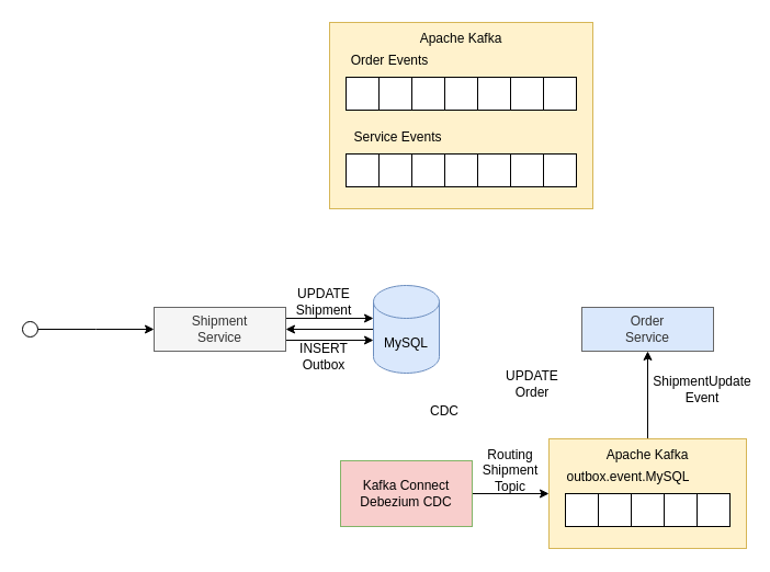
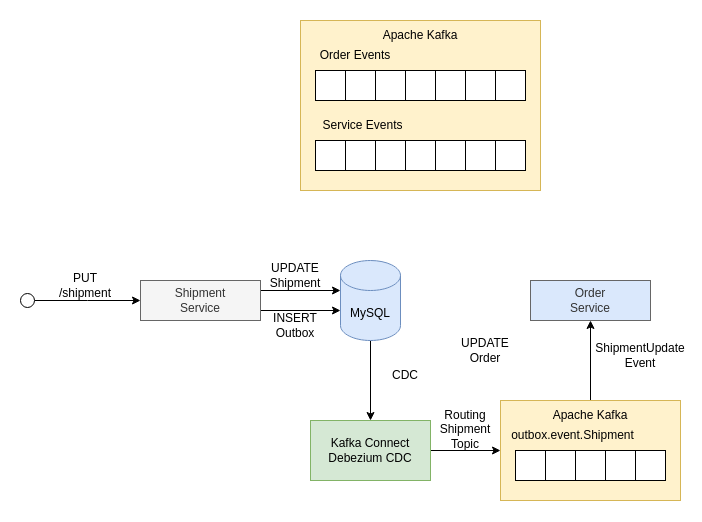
  <mxCell id="0" />
  <mxCell id="1" parent="0" />
  <mxCell id="2" style="edgeStyle=orthogonalEdgeStyle;rounded=0;orthogonalLoop=1;jettySize=auto;html=1;entryX=0;entryY=0.5;entryDx=0;entryDy=0;" parent="1" source="3" edge="1"><mxGeometry relative="1" as="geometry"><mxPoint x="140" y="300" as="targetPoint" /></mxGeometry></mxCell>
  <mxCell id="3" value="" style="ellipse;whiteSpace=wrap;html=1;aspect=fixed;" parent="1" vertex="1"><mxGeometry x="20" y="293" width="14" height="14" as="geometry" /></mxCell>
  <mxCell id="4" style="edgeStyle=orthogonalEdgeStyle;rounded=0;orthogonalLoop=1;jettySize=auto;html=1;exitX=1;exitY=0.25;exitDx=0;exitDy=0;" parent="1" edge="1"><mxGeometry relative="1" as="geometry"><mxPoint x="260" y="290" as="sourcePoint" /><mxPoint x="340" y="290" as="targetPoint" /></mxGeometry></mxCell>
  <mxCell id="5" style="edgeStyle=orthogonalEdgeStyle;rounded=0;orthogonalLoop=1;jettySize=auto;html=1;entryX=0;entryY=0.625;entryDx=0;entryDy=0;entryPerimeter=0;exitX=1;exitY=0.75;exitDx=0;exitDy=0;" parent="1" edge="1"><mxGeometry relative="1" as="geometry"><mxPoint x="260" y="310" as="sourcePoint" /><mxPoint x="340" y="310" as="targetPoint" /></mxGeometry></mxCell>
  <mxCell id="6" value="Shipment&lt;div&gt;Service&lt;/div&gt;" style="rounded=0;whiteSpace=wrap;html=1;fillColor=#f5f5f5;fontColor=#333333;strokeColor=#666666;" parent="1" vertex="1"><mxGeometry x="140" y="280" width="120" height="40" as="geometry" /></mxCell>
- <mxCell id="7" style="edgeStyle=orthogonalEdgeStyle;rounded=0;orthogonalLoop=1;jettySize=auto;html=1;" parent="1" source="8" target="6" edge="1"><mxGeometry relative="1" as="geometry" /></mxCell>
+ <mxCell id="7" style="edgeStyle=orthogonalEdgeStyle;rounded=0;orthogonalLoop=1;jettySize=auto;html=1;entryX=0.5;entryY=0;entryDx=0;entryDy=0;" parent="1" source="8" target="10" edge="1"><mxGeometry relative="1" as="geometry" /></mxCell>
  <mxCell id="8" value="MySQL" style="shape=cylinder3;whiteSpace=wrap;html=1;boundedLbl=1;backgroundOutline=1;size=15;fillColor=#dae8fc;strokeColor=#6c8ebf;" parent="1" vertex="1"><mxGeometry x="340" y="260" width="60" height="80" as="geometry" /></mxCell>
  <mxCell id="9" style="edgeStyle=orthogonalEdgeStyle;rounded=0;orthogonalLoop=1;jettySize=auto;html=1;entryX=0;entryY=0.5;entryDx=0;entryDy=0;" parent="1" source="10" target="34" edge="1"><mxGeometry relative="1" as="geometry" /></mxCell>
- <mxCell id="10" value="Kafka Connect&lt;div&gt;Debezium CDC&lt;/div&gt;" style="rounded=0;whiteSpace=wrap;html=1;fillColor=#f8cecc;strokeColor=#82b366;" parent="1" vertex="1"><mxGeometry x="310" y="420" width="120" height="60" as="geometry" /></mxCell>
+ <mxCell id="10" value="Kafka Connect&lt;div&gt;Debezium CDC&lt;/div&gt;" style="rounded=0;whiteSpace=wrap;html=1;fillColor=#d5e8d4;strokeColor=#82b366;" parent="1" vertex="1"><mxGeometry x="310" y="420" width="120" height="60" as="geometry" /></mxCell>
  <mxCell id="11" value="" style="group;fillColor=#fff2cc;strokeColor=#d6b656;container=0;" parent="1" vertex="1" connectable="0"><mxGeometry x="500" y="400" width="180" height="100" as="geometry" /></mxCell>
  <mxCell id="12" value="" style="group;fillColor=#fff2cc;strokeColor=#d6b656;" parent="1" vertex="1" connectable="0"><mxGeometry x="300" y="20" width="240" height="170" as="geometry" /></mxCell>
  <mxCell id="13" value="" style="rounded=0;whiteSpace=wrap;html=1;fillColor=#fff2cc;strokeColor=#d6b656;" parent="12" vertex="1"><mxGeometry width="240" height="170" as="geometry" /></mxCell>
  <mxCell id="14" value="Apache Kafka" style="text;html=1;align=center;verticalAlign=middle;whiteSpace=wrap;rounded=0;" parent="12" vertex="1"><mxGeometry x="75" width="90" height="30" as="geometry" /></mxCell>
  <mxCell id="15" value="" style="group" parent="12" vertex="1" connectable="0"><mxGeometry x="15" y="50" width="210" height="30" as="geometry" /></mxCell>
  <mxCell id="16" value="" style="rounded=0;whiteSpace=wrap;html=1;" parent="15" vertex="1"><mxGeometry width="30" height="30" as="geometry" /></mxCell>
  <mxCell id="17" value="" style="rounded=0;whiteSpace=wrap;html=1;" parent="15" vertex="1"><mxGeometry x="30" width="30" height="30" as="geometry" /></mxCell>
  <mxCell id="18" value="" style="rounded=0;whiteSpace=wrap;html=1;" parent="15" vertex="1"><mxGeometry x="60" width="30" height="30" as="geometry" /></mxCell>
  <mxCell id="19" value="" style="rounded=0;whiteSpace=wrap;html=1;" parent="15" vertex="1"><mxGeometry x="90" width="30" height="30" as="geometry" /></mxCell>
  <mxCell id="20" value="" style="rounded=0;whiteSpace=wrap;html=1;" parent="15" vertex="1"><mxGeometry x="120" width="30" height="30" as="geometry" /></mxCell>
  <mxCell id="21" value="" style="rounded=0;whiteSpace=wrap;html=1;" parent="15" vertex="1"><mxGeometry x="150" width="30" height="30" as="geometry" /></mxCell>
  <mxCell id="22" value="" style="rounded=0;whiteSpace=wrap;html=1;" parent="15" vertex="1"><mxGeometry x="180" width="30" height="30" as="geometry" /></mxCell>
  <mxCell id="23" value="Order Events" style="text;html=1;align=center;verticalAlign=middle;whiteSpace=wrap;rounded=0;" parent="12" vertex="1"><mxGeometry x="15" y="20" width="80" height="30" as="geometry" /></mxCell>
  <mxCell id="24" value="" style="group" parent="12" vertex="1" connectable="0"><mxGeometry x="15" y="120" width="210" height="30" as="geometry" /></mxCell>
  <mxCell id="25" value="" style="rounded=0;whiteSpace=wrap;html=1;" parent="24" vertex="1"><mxGeometry width="30" height="30" as="geometry" /></mxCell>
  <mxCell id="26" value="" style="rounded=0;whiteSpace=wrap;html=1;" parent="24" vertex="1"><mxGeometry x="30" width="30" height="30" as="geometry" /></mxCell>
  <mxCell id="27" value="" style="rounded=0;whiteSpace=wrap;html=1;" parent="24" vertex="1"><mxGeometry x="60" width="30" height="30" as="geometry" /></mxCell>
  <mxCell id="28" value="" style="rounded=0;whiteSpace=wrap;html=1;" parent="24" vertex="1"><mxGeometry x="90" width="30" height="30" as="geometry" /></mxCell>
  <mxCell id="29" value="" style="rounded=0;whiteSpace=wrap;html=1;" parent="24" vertex="1"><mxGeometry x="120" width="30" height="30" as="geometry" /></mxCell>
  <mxCell id="30" value="" style="rounded=0;whiteSpace=wrap;html=1;" parent="24" vertex="1"><mxGeometry x="150" width="30" height="30" as="geometry" /></mxCell>
  <mxCell id="31" value="" style="rounded=0;whiteSpace=wrap;html=1;" parent="24" vertex="1"><mxGeometry x="180" width="30" height="30" as="geometry" /></mxCell>
  <mxCell id="32" value="Service Events" style="text;html=1;align=center;verticalAlign=middle;whiteSpace=wrap;rounded=0;" parent="12" vertex="1"><mxGeometry x="15" y="90" width="95" height="30" as="geometry" /></mxCell>
  <mxCell id="33" style="edgeStyle=orthogonalEdgeStyle;rounded=0;orthogonalLoop=1;jettySize=auto;html=1;entryX=0.5;entryY=1;entryDx=0;entryDy=0;" parent="1" source="34" target="42" edge="1"><mxGeometry relative="1" as="geometry" /></mxCell>
  <mxCell id="34" value="" style="rounded=0;whiteSpace=wrap;html=1;fillColor=#fff2cc;strokeColor=#d6b656;container=0;" parent="1" vertex="1"><mxGeometry x="500" y="400" width="180" height="100" as="geometry" /></mxCell>
  <mxCell id="35" value="Apache Kafka" style="text;html=1;align=center;verticalAlign=middle;whiteSpace=wrap;rounded=0;container=0;" parent="1" vertex="1"><mxGeometry x="545" y="400" width="90" height="30" as="geometry" /></mxCell>
- <mxCell id="36" value="outbox.event.MySQL" style="text;html=1;align=center;verticalAlign=middle;whiteSpace=wrap;rounded=0;container=0;" parent="1" vertex="1"><mxGeometry x="515" y="420" width="115" height="30" as="geometry" /></mxCell>
+ <mxCell id="36" value="outbox.event.Shipment" style="text;html=1;align=center;verticalAlign=middle;whiteSpace=wrap;rounded=0;container=0;" parent="1" vertex="1"><mxGeometry x="515" y="420" width="115" height="30" as="geometry" /></mxCell>
  <mxCell id="37" value="" style="rounded=0;whiteSpace=wrap;html=1;container=0;" parent="1" vertex="1"><mxGeometry x="515" y="450" width="30" height="30" as="geometry" /></mxCell>
  <mxCell id="38" value="" style="rounded=0;whiteSpace=wrap;html=1;container=0;" parent="1" vertex="1"><mxGeometry x="545" y="450" width="30" height="30" as="geometry" /></mxCell>
  <mxCell id="39" value="" style="rounded=0;whiteSpace=wrap;html=1;container=0;" parent="1" vertex="1"><mxGeometry x="575" y="450" width="30" height="30" as="geometry" /></mxCell>
  <mxCell id="40" value="" style="rounded=0;whiteSpace=wrap;html=1;container=0;" parent="1" vertex="1"><mxGeometry x="605" y="450" width="30" height="30" as="geometry" /></mxCell>
  <mxCell id="41" value="" style="rounded=0;whiteSpace=wrap;html=1;container=0;" parent="1" vertex="1"><mxGeometry x="635" y="450" width="30" height="30" as="geometry" /></mxCell>
  <mxCell id="42" value="Order&lt;div&gt;Service&lt;/div&gt;" style="rounded=0;whiteSpace=wrap;html=1;fillColor=#dae8fc;fontColor=#333333;strokeColor=#666666;" parent="1" vertex="1"><mxGeometry x="530" y="280" width="120" height="40" as="geometry" /></mxCell>
+ <mxCell id="43" value="PUT /shipment" style="text;html=1;align=center;verticalAlign=middle;whiteSpace=wrap;rounded=0;" parent="1" vertex="1"><mxGeometry x="50" y="270" width="70" height="30" as="geometry" /></mxCell>
  <mxCell id="44" value="UPDATE Shipment" style="text;html=1;align=center;verticalAlign=middle;whiteSpace=wrap;rounded=0;" parent="1" vertex="1"><mxGeometry x="260" y="260" width="70" height="30" as="geometry" /></mxCell>
  <mxCell id="45" value="INSERT&lt;div&gt;Outbox&lt;/div&gt;" style="text;html=1;align=center;verticalAlign=middle;whiteSpace=wrap;rounded=0;" parent="1" vertex="1"><mxGeometry x="260" y="310" width="70" height="30" as="geometry" /></mxCell>
  <mxCell id="46" value="CDC" style="text;html=1;align=center;verticalAlign=middle;whiteSpace=wrap;rounded=0;" parent="1" vertex="1"><mxGeometry x="370" y="360" width="70" height="30" as="geometry" /></mxCell>
  <mxCell id="47" value="Routing Shipment Topic" style="text;html=1;align=center;verticalAlign=middle;whiteSpace=wrap;rounded=0;" parent="1" vertex="1"><mxGeometry x="430" y="414" width="70" height="30" as="geometry" /></mxCell>
  <mxCell id="48" value="ShipmentUpdate&lt;div&gt;Event&lt;/div&gt;" style="text;html=1;align=center;verticalAlign=middle;whiteSpace=wrap;rounded=0;" parent="1" vertex="1"><mxGeometry x="605" y="340" width="70" height="30" as="geometry" /></mxCell>
  <mxCell id="49" value="UPDATE&lt;div&gt;Order&lt;/div&gt;" style="text;html=1;align=center;verticalAlign=middle;whiteSpace=wrap;rounded=0;" parent="1" vertex="1"><mxGeometry x="450" y="335" width="70" height="30" as="geometry" /></mxCell>
